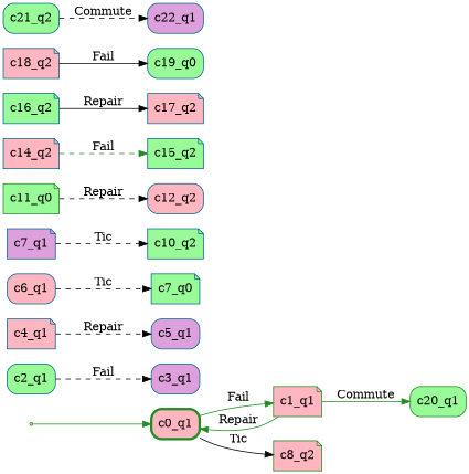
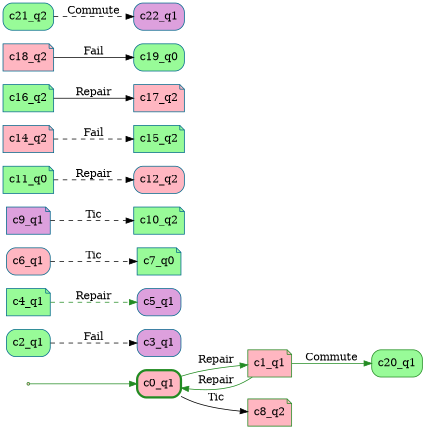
  digraph {
    rankdir=LR
    node [color=deepskyblue4 fillcolor=palegreen shape=note style="rounded, filled,filled"]
    edge [color=black style=dashed]
    __invisible__ [color=forestgreen fillcolor=lightpink shape=point style=filled]
    n2 [color=forestgreen fillcolor=lightpink label=c0_q1 penwidth=3 shape=box]
    n3 [color=forestgreen fillcolor=lightpink label=c1_q1]
    n4 [color=forestgreen fillcolor=lightpink label=c8_q2]
    n5 [color=forestgreen label=c20_q1 shape=box]
    n6 [label=c2_q1 shape=box]
    n7 [fillcolor=plum label=c3_q1 shape=box]
-   n8 [fillcolor=lightpink label=c4_q1]
+   n8 [label=c4_q1]
    n9 [fillcolor=plum label=c5_q1 shape=box]
    n10 [fillcolor=lightpink label=c6_q1 shape=box]
    n11 [label=c7_q0]
-   n12 [fillcolor=plum label=c7_q1]
+   n12 [fillcolor=plum label=c9_q1]
    n13 [label=c10_q2]
-   n14 [color=forestgreen label=c11_q0]
+   n14 [label=c11_q0]
    n15 [fillcolor=lightpink label=c12_q2 shape=box]
    n16 [fillcolor=lightpink label=c14_q2]
    n17 [label=c15_q2]
    n18 [label=c16_q2]
    n19 [fillcolor=lightpink label=c17_q2]
    n20 [fillcolor=lightpink label=c18_q2]
    n21 [label=c19_q0 shape=box]
    n22 [label=c21_q2 shape=box]
    n23 [fillcolor=plum label=c22_q1 shape=box]
    __invisible__ -> n2 [color=forestgreen style=""]
-   n2 -> n3 [color=forestgreen label=Fail style=""]
+   n2 -> n3 [color=forestgreen label=Repair style=""]
    n2 -> n4 [label=Tic style=""]
    n3 -> n2 [color=forestgreen label=Repair style=""]
    n3 -> n5 [color=forestgreen label=Commute style=""]
    n6 -> n7 [label=Fail]
-   n8 -> n9 [label=Repair]
+   n8 -> n9 [color=forestgreen label=Repair]
    n10 -> n11 [label=Tic]
    n12 -> n13 [label=Tic]
    n14 -> n15 [label=Repair]
-   n16 -> n17 [color=forestgreen label=Fail]
+   n16 -> n17 [label=Fail]
    n18 -> n19 [label=Repair style=solid]
    n20 -> n21 [label=Fail style=solid]
    n22 -> n23 [label=Commute]
  }
